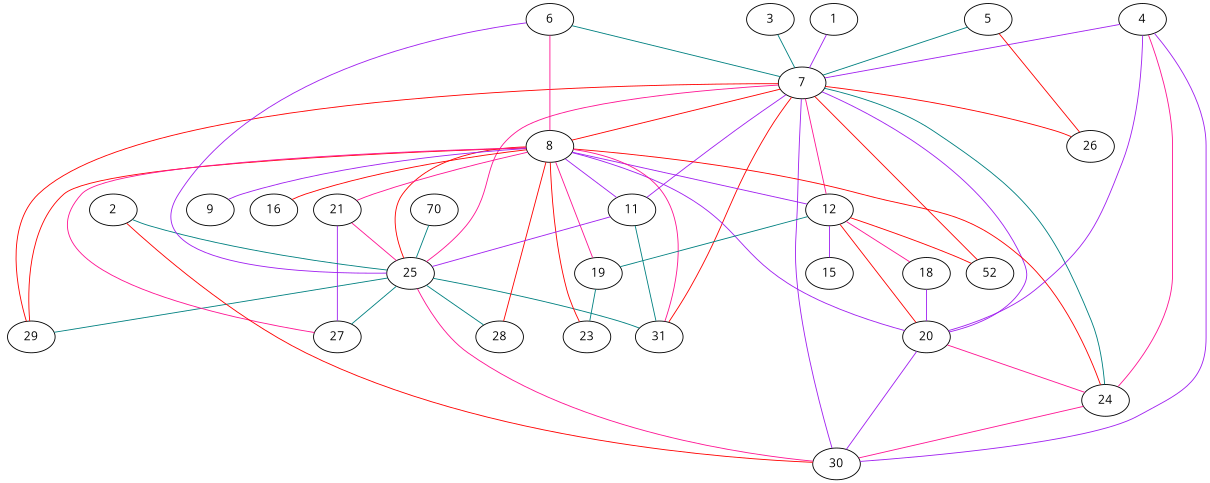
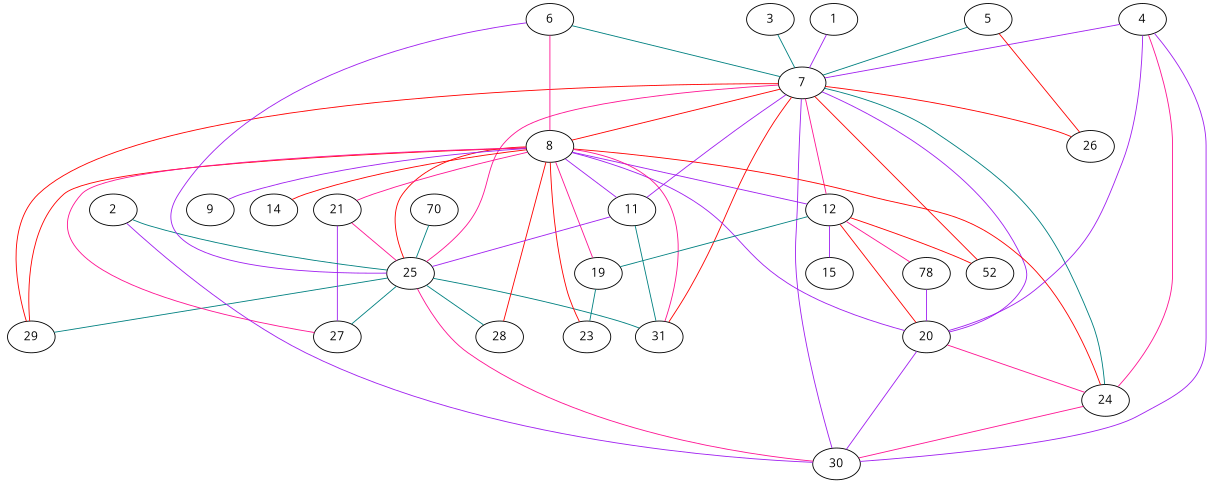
  graph {
    fontname="Open Sans"
    node [fontname="Open Sans"]
    edge [color=purple fontname="Open Sans"]
    1
    7
    25
    30
    20
    24
    26
    8
    11
    12
    n11 [label=52]
    29
    31
    27
    28
    9
-   16
+   16 [label=14]
    19
    21
    23
    15
-   18
+   18 [label=78]
    2
    3
    4
    5
    6
    n28 [label=70]
    1 -- 7
    7 -- 25 [color=deeppink]
    7 -- 30
    7 -- 20
    7 -- 24 [color=teal]
    7 -- 26 [color=red]
    7 -- 8 [color=red]
    7 -- 11
    7 -- 12 [color=deeppink]
    7 -- n11 [color=red]
    7 -- 29 [color=red]
    7 -- 31 [color=red]
    25 -- 30 [color=deeppink]
    25 -- 29 [color=teal]
    25 -- 31 [color=teal]
    25 -- 27 [color=teal]
    25 -- 28 [color=teal]
    20 -- 30
    20 -- 24 [color=deeppink]
    24 -- 30 [color=deeppink]
    8 -- 25 [color=red]
    8 -- 20
    8 -- 24 [color=red]
    8 -- 11
    8 -- 12
    8 -- 29 [color=red]
    8 -- 31 [color=deeppink]
    8 -- 27 [color=deeppink]
    8 -- 28 [color=red]
    8 -- 9
    8 -- 16 [color=red]
    8 -- 19 [color=deeppink]
    8 -- 21 [color=deeppink]
    8 -- 23 [color=red]
    11 -- 25
    11 -- 31 [color=teal]
    12 -- 20 [color=red]
    12 -- n11 [color=red]
    12 -- 19 [color=teal]
    12 -- 15
    12 -- 18 [color=deeppink]
    19 -- 23 [color=teal]
    21 -- 25 [color=deeppink]
    21 -- 27
    18 -- 20
    2 -- 25 [color=teal]
-   2 -- 30 [color=red]
+   2 -- 30
    3 -- 7 [color=teal]
    4 -- 7
    4 -- 30
    4 -- 20
    4 -- 24 [color=deeppink]
    5 -- 7 [color=teal]
    5 -- 26 [color=red]
    6 -- 7 [color=teal]
    6 -- 25
    6 -- 8 [color=deeppink]
    n28 -- 25 [color=teal]
  }
